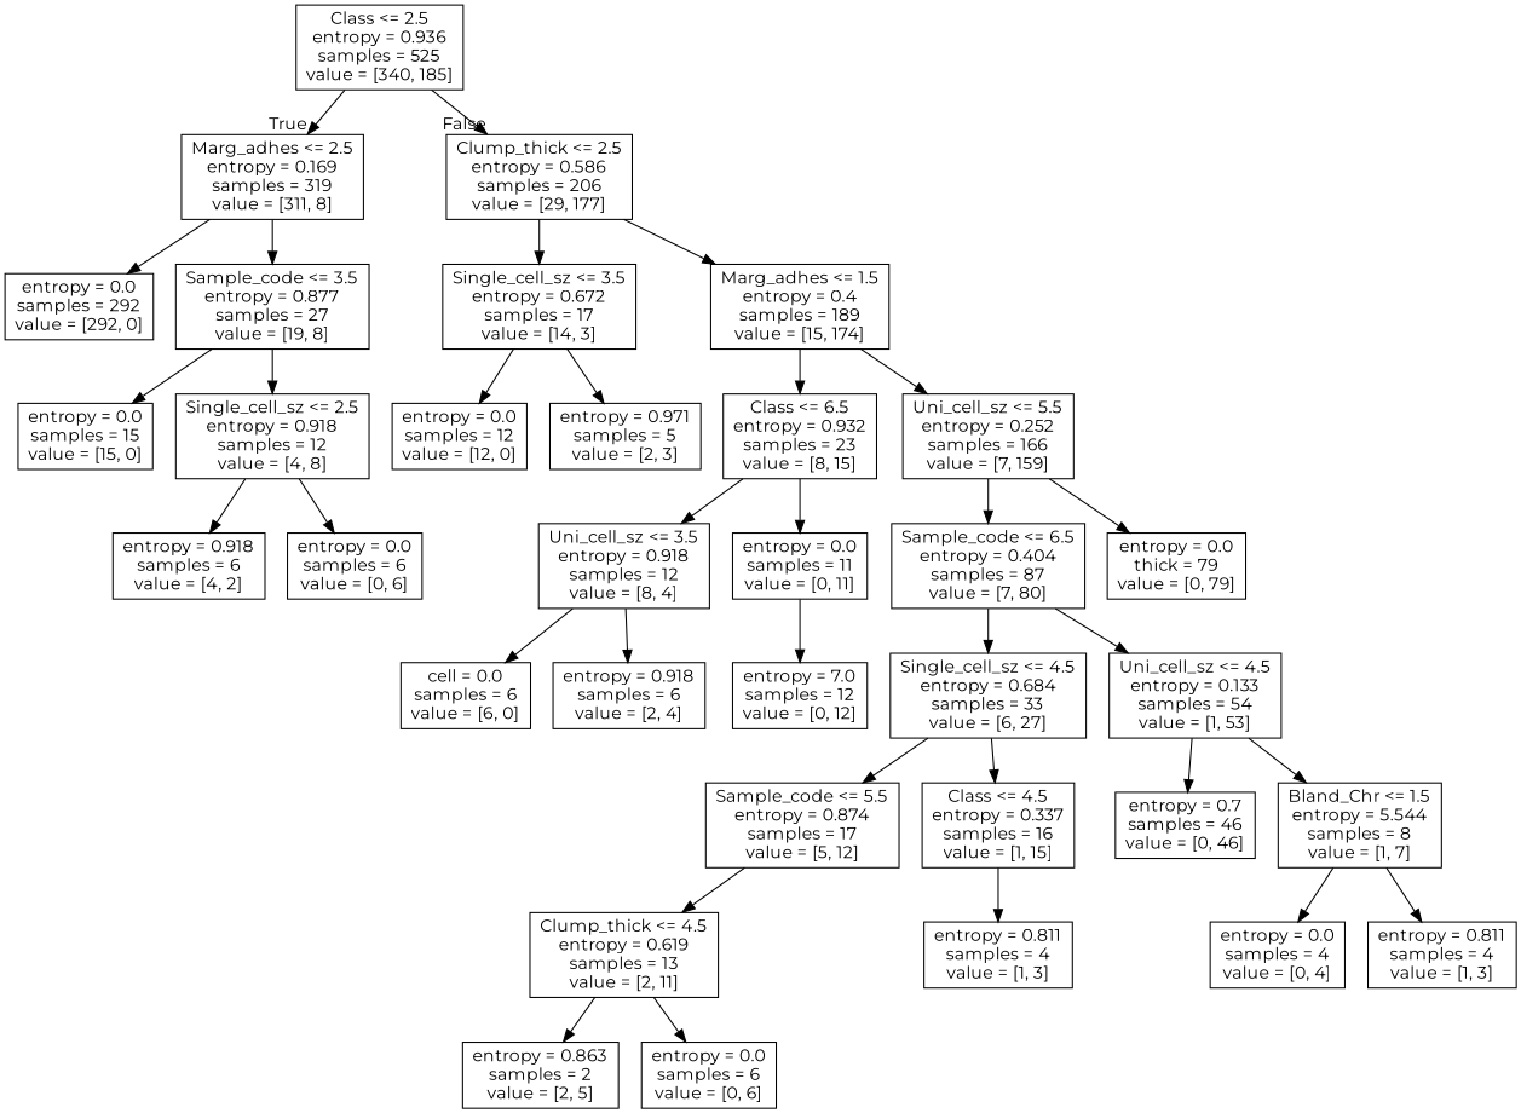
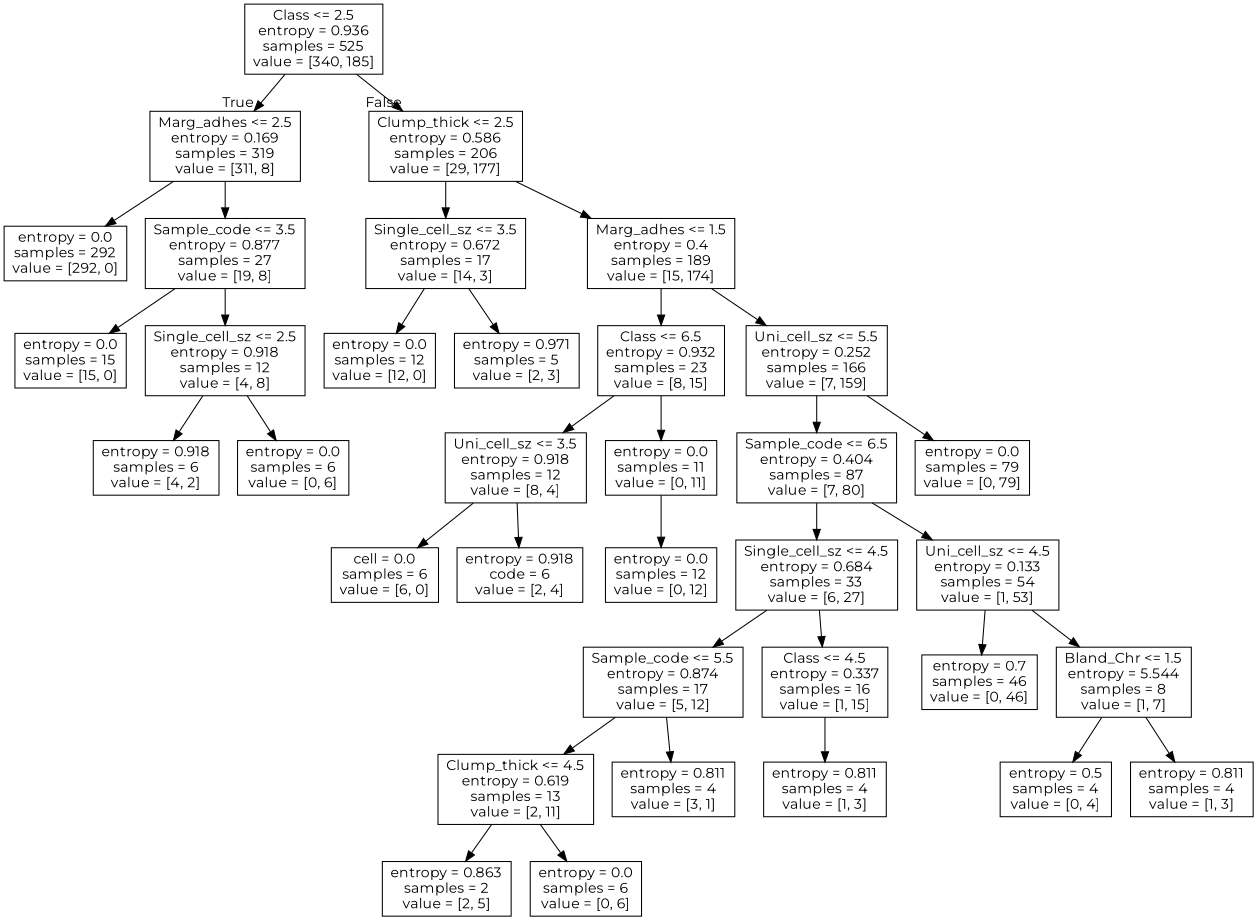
  digraph {
    fontname=Montserrat
    node [fontname=Montserrat shape=box]
    edge [fontname=Montserrat]
    n1 [label="Class <= 2.5\nentropy = 0.936\nsamples = 525\nvalue = [340, 185]"]
    n2 [label="Marg_adhes <= 2.5\nentropy = 0.169\nsamples = 319\nvalue = [311, 8]"]
    n3 [label="Clump_thick <= 2.5\nentropy = 0.586\nsamples = 206\nvalue = [29, 177]"]
    n4 [label="entropy = 0.0\nsamples = 292\nvalue = [292, 0]"]
    n5 [label="Sample_code <= 3.5\nentropy = 0.877\nsamples = 27\nvalue = [19, 8]"]
    n6 [label="Single_cell_sz <= 3.5\nentropy = 0.672\nsamples = 17\nvalue = [14, 3]"]
    n7 [label="Marg_adhes <= 1.5\nentropy = 0.4\nsamples = 189\nvalue = [15, 174]"]
    n8 [label="entropy = 0.0\nsamples = 15\nvalue = [15, 0]"]
    n9 [label="Single_cell_sz <= 2.5\nentropy = 0.918\nsamples = 12\nvalue = [4, 8]"]
    n10 [label="entropy = 0.918\nsamples = 6\nvalue = [4, 2]"]
    n11 [label="entropy = 0.0\nsamples = 6\nvalue = [0, 6]"]
    n12 [label="entropy = 0.0\nsamples = 12\nvalue = [12, 0]"]
    n13 [label="entropy = 0.971\nsamples = 5\nvalue = [2, 3]"]
    n14 [label="Class <= 6.5\nentropy = 0.932\nsamples = 23\nvalue = [8, 15]"]
    n15 [label="Uni_cell_sz <= 5.5\nentropy = 0.252\nsamples = 166\nvalue = [7, 159]"]
    n16 [label="Uni_cell_sz <= 3.5\nentropy = 0.918\nsamples = 12\nvalue = [8, 4]"]
    n17 [label="entropy = 0.0\nsamples = 11\nvalue = [0, 11]"]
    n18 [label="Sample_code <= 6.5\nentropy = 0.404\nsamples = 87\nvalue = [7, 80]"]
-   n19 [label="entropy = 0.0\nthick = 79\nvalue = [0, 79]"]
+   n19 [label="entropy = 0.0\nsamples = 79\nvalue = [0, 79]"]
    n20 [label="cell = 0.0\nsamples = 6\nvalue = [6, 0]"]
-   n21 [label="entropy = 0.918\nsamples = 6\nvalue = [2, 4]"]
-   n22 [label="entropy = 7.0\nsamples = 12\nvalue = [0, 12]"]
+   n21 [label="entropy = 0.918\ncode = 6\nvalue = [2, 4]"]
+   n22 [label="entropy = 0.0\nsamples = 12\nvalue = [0, 12]"]
    n23 [label="Single_cell_sz <= 4.5\nentropy = 0.684\nsamples = 33\nvalue = [6, 27]"]
    n24 [label="Uni_cell_sz <= 4.5\nentropy = 0.133\nsamples = 54\nvalue = [1, 53]"]
    n25 [label="Sample_code <= 5.5\nentropy = 0.874\nsamples = 17\nvalue = [5, 12]"]
    n26 [label="Class <= 4.5\nentropy = 0.337\nsamples = 16\nvalue = [1, 15]"]
    n27 [label="entropy = 0.7\nsamples = 46\nvalue = [0, 46]"]
    n28 [label="Bland_Chr <= 1.5\nentropy = 5.544\nsamples = 8\nvalue = [1, 7]"]
    n29 [label="Clump_thick <= 4.5\nentropy = 0.619\nsamples = 13\nvalue = [2, 11]"]
+   n30 [label="entropy = 0.811\nsamples = 4\nvalue = [3, 1]"]
    n31 [label="entropy = 0.811\nsamples = 4\nvalue = [1, 3]"]
    n32 [label="entropy = 0.863\nsamples = 2\nvalue = [2, 5]"]
    n33 [label="entropy = 0.0\nsamples = 6\nvalue = [0, 6]"]
-   n34 [label="entropy = 0.0\nsamples = 4\nvalue = [0, 4]"]
+   n34 [label="entropy = 0.5\nsamples = 4\nvalue = [0, 4]"]
    n35 [label="entropy = 0.811\nsamples = 4\nvalue = [1, 3]"]
    n1 -> n2 [headlabel=True labelangle=45 labeldistance=2.5]
    n1 -> n3 [headlabel=False labelangle=-45 labeldistance=2.5]
    n2 -> n4
    n2 -> n5
    n3 -> n6
    n3 -> n7
    n5 -> n8
    n5 -> n9
    n6 -> n12
    n6 -> n13
    n7 -> n14
    n7 -> n15
    n9 -> n10
    n9 -> n11
    n14 -> n16
    n14 -> n17
    n15 -> n18
    n15 -> n19
    n16 -> n20
    n16 -> n21
    n17 -> n22
    n18 -> n23
    n18 -> n24
    n23 -> n25
    n23 -> n26
    n24 -> n27
    n24 -> n28
    n25 -> n29
+   n25 -> n30
    n26 -> n31
    n28 -> n34
    n28 -> n35
    n29 -> n32
    n29 -> n33
  }
